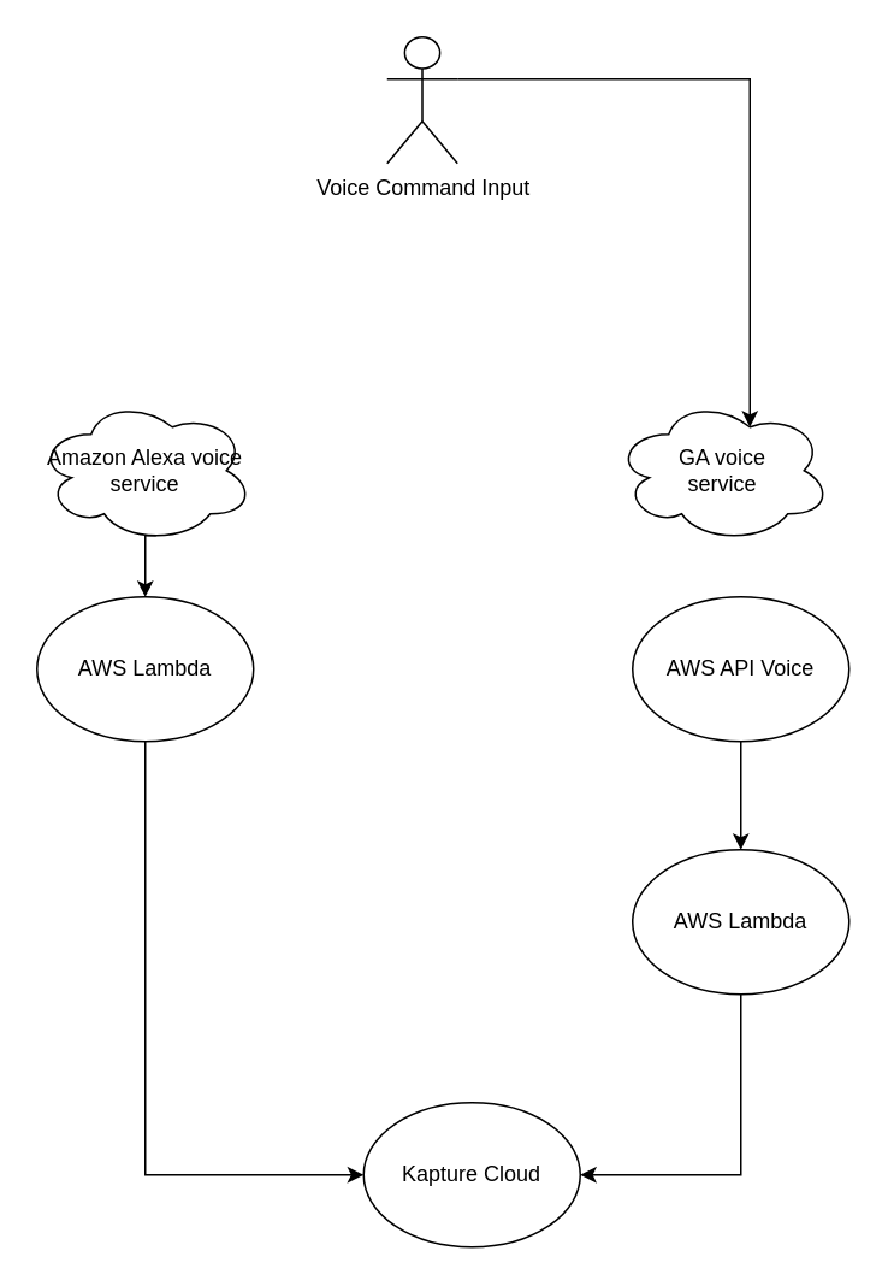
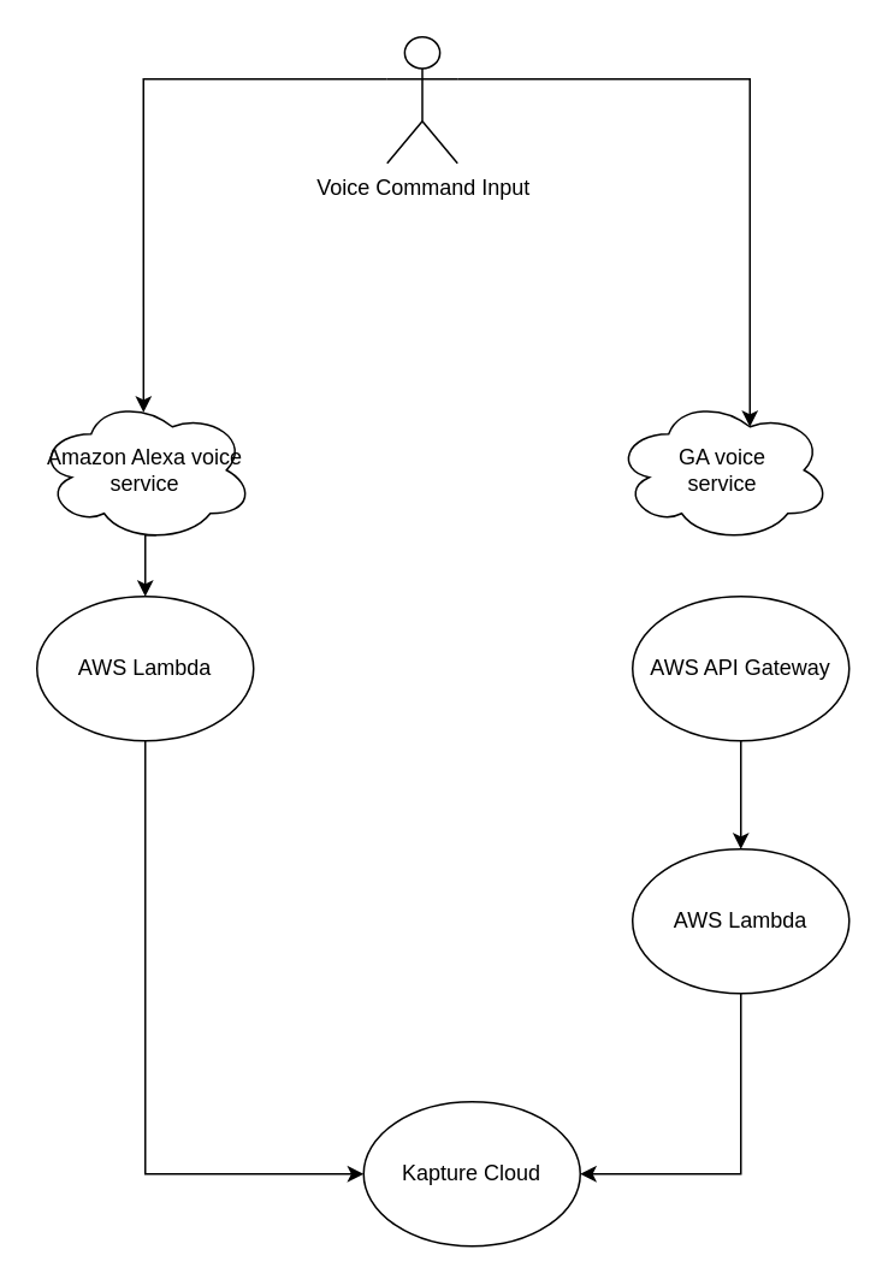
  <mxCell id="0" />
  <mxCell id="1" parent="0" />
+ <mxCell id="2" style="edgeStyle=orthogonalEdgeStyle;rounded=0;orthogonalLoop=1;jettySize=auto;html=1;exitX=0;exitY=0.333;exitDx=0;exitDy=0;exitPerimeter=0;entryX=0.492;entryY=0.1;entryDx=0;entryDy=0;entryPerimeter=0;" edge="1" parent="1" source="4" target="6"><mxGeometry relative="1" as="geometry" /></mxCell>
  <mxCell id="3" style="edgeStyle=orthogonalEdgeStyle;rounded=0;orthogonalLoop=1;jettySize=auto;html=1;exitX=1;exitY=0.333;exitDx=0;exitDy=0;exitPerimeter=0;entryX=0.625;entryY=0.2;entryDx=0;entryDy=0;entryPerimeter=0;" edge="1" parent="1" source="4" target="8"><mxGeometry relative="1" as="geometry" /></mxCell>
  <mxCell id="4" value="Voice Command Input" style="shape=umlActor;verticalLabelPosition=bottom;labelBackgroundColor=#ffffff;verticalAlign=top;html=1;outlineConnect=0;" vertex="1" parent="1"><mxGeometry x="214" y="20" width="39" height="70" as="geometry" /></mxCell>
  <mxCell id="5" style="edgeStyle=orthogonalEdgeStyle;rounded=0;orthogonalLoop=1;jettySize=auto;html=1;exitX=0.55;exitY=0.95;exitDx=0;exitDy=0;exitPerimeter=0;entryX=0.5;entryY=0;entryDx=0;entryDy=0;" edge="1" parent="1" source="6" target="10"><mxGeometry relative="1" as="geometry" /></mxCell>
  <mxCell id="6" value="Amazon Alexa voice service" style="ellipse;shape=cloud;whiteSpace=wrap;html=1;" vertex="1" parent="1"><mxGeometry x="20" y="220" width="120" height="80" as="geometry" /></mxCell>
  <mxCell id="7" value="Kapture Cloud" style="ellipse;whiteSpace=wrap;html=1;" vertex="1" parent="1"><mxGeometry x="201" y="610" width="120" height="80" as="geometry" /></mxCell>
  <mxCell id="8" value="GA voice &lt;br&gt;service" style="ellipse;shape=cloud;whiteSpace=wrap;html=1;" vertex="1" parent="1"><mxGeometry x="340" y="220" width="120" height="80" as="geometry" /></mxCell>
  <mxCell id="9" style="edgeStyle=orthogonalEdgeStyle;rounded=0;orthogonalLoop=1;jettySize=auto;html=1;exitX=0.5;exitY=1;exitDx=0;exitDy=0;entryX=0;entryY=0.5;entryDx=0;entryDy=0;" edge="1" parent="1" source="10" target="7"><mxGeometry relative="1" as="geometry" /></mxCell>
  <mxCell id="10" value="AWS Lambda" style="ellipse;whiteSpace=wrap;html=1;" vertex="1" parent="1"><mxGeometry x="20" y="330" width="120" height="80" as="geometry" /></mxCell>
  <mxCell id="11" style="edgeStyle=orthogonalEdgeStyle;rounded=0;orthogonalLoop=1;jettySize=auto;html=1;exitX=0.5;exitY=1;exitDx=0;exitDy=0;entryX=0.5;entryY=0;entryDx=0;entryDy=0;" edge="1" parent="1" source="12" target="14"><mxGeometry relative="1" as="geometry" /></mxCell>
- <mxCell id="12" value="AWS API Voice" style="ellipse;whiteSpace=wrap;html=1;" vertex="1" parent="1"><mxGeometry x="350" y="330" width="120" height="80" as="geometry" /></mxCell>
+ <mxCell id="12" value="AWS API Gateway" style="ellipse;whiteSpace=wrap;html=1;" vertex="1" parent="1"><mxGeometry x="350" y="330" width="120" height="80" as="geometry" /></mxCell>
  <mxCell id="13" style="edgeStyle=orthogonalEdgeStyle;rounded=0;orthogonalLoop=1;jettySize=auto;html=1;exitX=0.5;exitY=1;exitDx=0;exitDy=0;entryX=1;entryY=0.5;entryDx=0;entryDy=0;" edge="1" parent="1" source="14" target="7"><mxGeometry relative="1" as="geometry" /></mxCell>
  <mxCell id="14" value="AWS Lambda" style="ellipse;whiteSpace=wrap;html=1;" vertex="1" parent="1"><mxGeometry x="350" y="470" width="120" height="80" as="geometry" /></mxCell>
